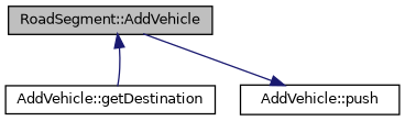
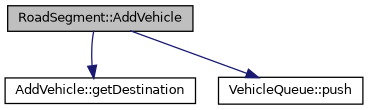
  digraph {
    rankdir=TB
    node [color=black fillcolor=white fontname=Helvetica fontsize=10 shape=record style=filled]
    edge [color=midnightblue fontname=Helvetica fontsize=10 labelfontname=Helvetica labelfontsize=10 style=solid]
    n1 [fillcolor=grey75 fontcolor=black height=0.2 label="RoadSegment::AddVehicle" width=0.4]
    n2 [height=0.2 label="AddVehicle::getDestination" width=0.4]
-   n3 [height=0.2 label="AddVehicle::push" width=0.4]
-   n2 -> n1
+   n3 [height=0.2 label="VehicleQueue::push" width=0.4]
+   n1 -> n2
    n1 -> n3
  }
